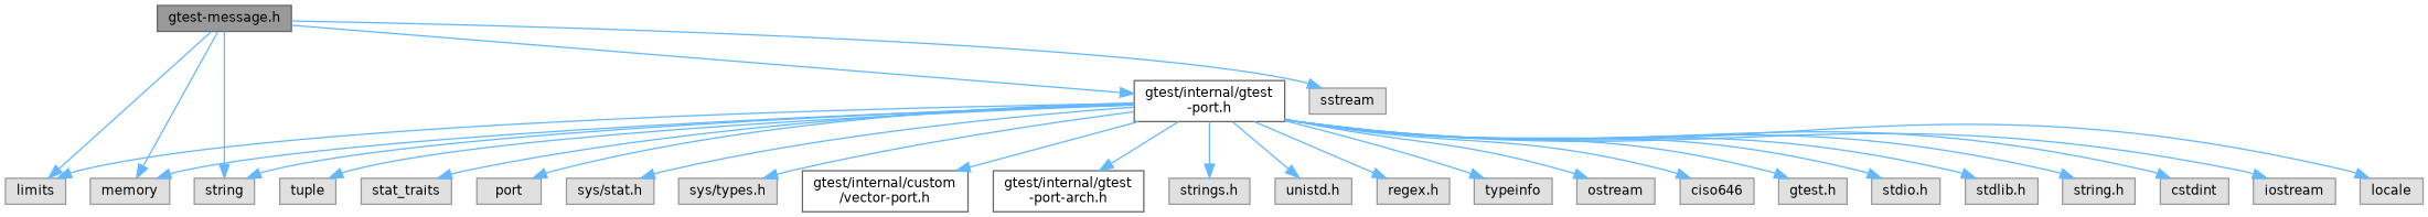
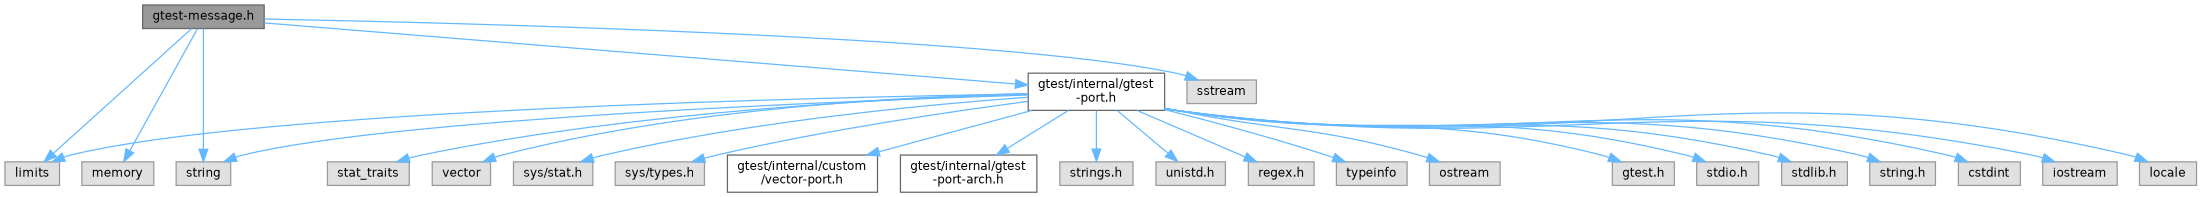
  digraph {
    node [color=grey60 fillcolor="#E0E0E0" fontname=Helvetica fontsize=10 shape=box style=filled]
    edge [color=steelblue1 fontname=Helvetica fontsize=10 labelfontname=Helvetica labelfontsize=10 style=solid]
    n1 [color=gray40 fillcolor=grey60 fontcolor=black height=0.2 label="gtest-message.h" width=0.4]
    n2 [height=0.2 label=limits width=0.4]
    n3 [height=0.2 label=memory width=0.4]
    n4 [height=0.2 label=sstream width=0.4]
    n5 [height=0.2 label=string width=0.4]
    n6 [color=grey40 fillcolor=white height=0.2 label="gtest/internal/gtest\l-port.h" width=0.4]
    n7 [height=0.2 label=ostream width=0.4]
-   n8 [height=0.2 label=ciso646 width=0.4]
    n9 [height=0.2 label="gtest.h" width=0.4]
    n10 [height=0.2 label="stdio.h" width=0.4]
    n11 [height=0.2 label="stdlib.h" width=0.4]
    n12 [height=0.2 label="string.h" width=0.4]
    n13 [height=0.2 label=cstdint width=0.4]
    n14 [height=0.2 label=iostream width=0.4]
    n15 [height=0.2 label=locale width=0.4]
-   n16 [height=0.2 label=tuple width=0.4]
    n17 [height=0.2 label=stat_traits width=0.4]
-   n18 [height=0.2 label=port width=0.4]
+   n18 [height=0.2 label=vector width=0.4]
    n19 [height=0.2 label="sys/stat.h" width=0.4]
    n20 [height=0.2 label="sys/types.h" width=0.4]
    n21 [color=grey40 fillcolor=white height=0.2 label="gtest/internal/custom\l/vector-port.h" width=0.4]
    n22 [color=grey40 fillcolor=white height=0.2 label="gtest/internal/gtest\l-port-arch.h" width=0.4]
    n23 [height=0.2 label="strings.h" width=0.4]
    n24 [height=0.2 label="unistd.h" width=0.4]
    n25 [height=0.2 label="regex.h" width=0.4]
    n26 [height=0.2 label=typeinfo width=0.4]
    n1 -> n2
    n1 -> n3
    n1 -> n4
    n1 -> n5
    n1 -> n6
    n6 -> n2
-   n6 -> n3
    n6 -> n5
    n6 -> n7
-   n6 -> n8
    n6 -> n9
    n6 -> n10
    n6 -> n11
    n6 -> n12
    n6 -> n13
    n6 -> n14
    n6 -> n15
-   n6 -> n16
    n6 -> n17
    n6 -> n18
    n6 -> n19
    n6 -> n20
    n6 -> n21
    n6 -> n22
    n6 -> n23
    n6 -> n24
    n6 -> n25
    n6 -> n26
  }
